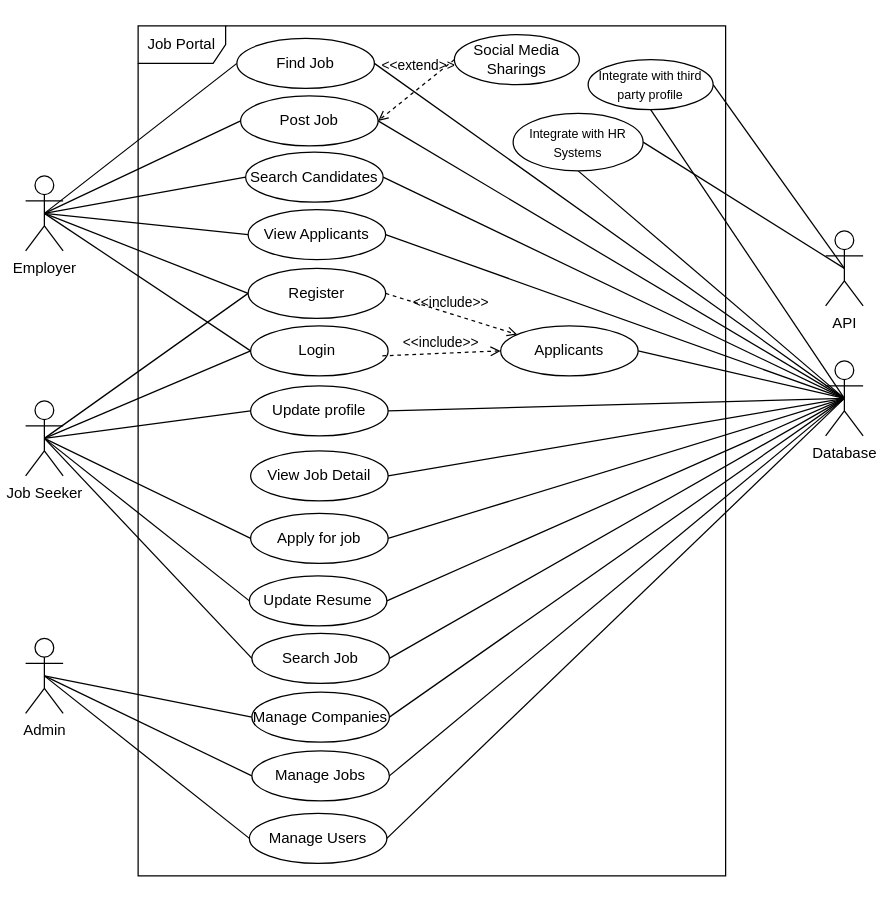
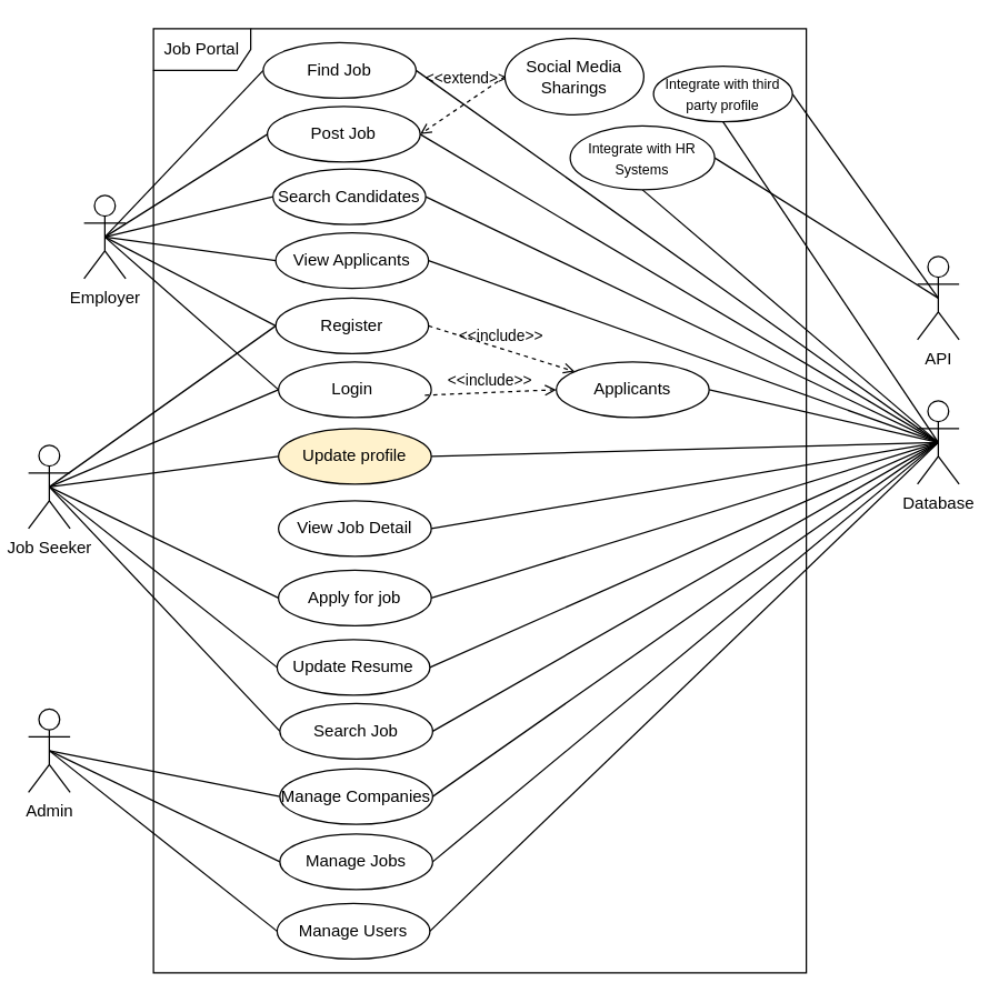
  <mxCell id="0" />
  <mxCell id="1" parent="0" />
  <mxCell id="2" style="rounded=0;orthogonalLoop=1;jettySize=auto;html=1;exitX=0.5;exitY=0.5;exitDx=0;exitDy=0;exitPerimeter=0;entryX=0;entryY=0.5;entryDx=0;entryDy=0;endArrow=none;endFill=0;" parent="1" source="8" target="20" edge="1"><mxGeometry relative="1" as="geometry" /></mxCell>
  <mxCell id="3" style="rounded=0;orthogonalLoop=1;jettySize=auto;html=1;exitX=0.5;exitY=0.5;exitDx=0;exitDy=0;exitPerimeter=0;entryX=0;entryY=0.5;entryDx=0;entryDy=0;endArrow=none;endFill=0;" parent="1" source="8" target="21" edge="1"><mxGeometry relative="1" as="geometry" /></mxCell>
  <mxCell id="4" style="rounded=0;orthogonalLoop=1;jettySize=auto;html=1;exitX=0.5;exitY=0.5;exitDx=0;exitDy=0;exitPerimeter=0;entryX=0;entryY=0.5;entryDx=0;entryDy=0;endArrow=none;endFill=0;" parent="1" source="8" target="22" edge="1"><mxGeometry relative="1" as="geometry" /></mxCell>
  <mxCell id="5" style="rounded=0;orthogonalLoop=1;jettySize=auto;html=1;exitX=0.5;exitY=0.5;exitDx=0;exitDy=0;exitPerimeter=0;entryX=0;entryY=0.5;entryDx=0;entryDy=0;endArrow=none;endFill=0;" parent="1" source="8" target="23" edge="1"><mxGeometry relative="1" as="geometry" /></mxCell>
  <mxCell id="6" style="rounded=0;orthogonalLoop=1;jettySize=auto;html=1;exitX=0.5;exitY=0.5;exitDx=0;exitDy=0;exitPerimeter=0;entryX=0;entryY=0.5;entryDx=0;entryDy=0;endArrow=none;endFill=0;" parent="1" source="8" target="32" edge="1"><mxGeometry relative="1" as="geometry" /></mxCell>
  <mxCell id="7" style="rounded=0;orthogonalLoop=1;jettySize=auto;html=1;exitX=0.5;exitY=0.5;exitDx=0;exitDy=0;exitPerimeter=0;entryX=0;entryY=0.5;entryDx=0;entryDy=0;endArrow=none;endFill=0;" parent="1" source="8" target="28" edge="1"><mxGeometry relative="1" as="geometry" /></mxCell>
- <mxCell id="8" value="Employer" style="shape=umlActor;verticalLabelPosition=bottom;verticalAlign=top;html=1;" parent="1" vertex="1"><mxGeometry x="20" y="140" width="30" height="60" as="geometry" /></mxCell>
+ <mxCell id="8" value="Employer" style="shape=umlActor;verticalLabelPosition=bottom;verticalAlign=top;html=1;" parent="1" vertex="1"><mxGeometry x="60" y="140" width="30" height="60" as="geometry" /></mxCell>
  <mxCell id="9" style="rounded=0;orthogonalLoop=1;jettySize=auto;html=1;exitX=0.5;exitY=0.5;exitDx=0;exitDy=0;exitPerimeter=0;entryX=0;entryY=0.5;entryDx=0;entryDy=0;endArrow=none;endFill=0;" parent="1" source="15" target="28" edge="1"><mxGeometry relative="1" as="geometry" /></mxCell>
  <mxCell id="10" style="rounded=0;orthogonalLoop=1;jettySize=auto;html=1;exitX=0.5;exitY=0.5;exitDx=0;exitDy=0;exitPerimeter=0;entryX=0;entryY=0.5;entryDx=0;entryDy=0;endArrow=none;endFill=0;" parent="1" source="15" target="29" edge="1"><mxGeometry relative="1" as="geometry" /></mxCell>
  <mxCell id="11" style="rounded=0;orthogonalLoop=1;jettySize=auto;html=1;exitX=0.5;exitY=0.5;exitDx=0;exitDy=0;exitPerimeter=0;entryX=0;entryY=0.5;entryDx=0;entryDy=0;endArrow=none;endFill=0;" parent="1" source="15" target="30" edge="1"><mxGeometry relative="1" as="geometry" /></mxCell>
  <mxCell id="12" style="rounded=0;orthogonalLoop=1;jettySize=auto;html=1;exitX=0.5;exitY=0.5;exitDx=0;exitDy=0;exitPerimeter=0;entryX=0;entryY=0.5;entryDx=0;entryDy=0;endArrow=none;endFill=0;" parent="1" source="15" target="31" edge="1"><mxGeometry relative="1" as="geometry" /></mxCell>
  <mxCell id="13" style="rounded=0;orthogonalLoop=1;jettySize=auto;html=1;exitX=0.5;exitY=0.5;exitDx=0;exitDy=0;exitPerimeter=0;entryX=0;entryY=0.5;entryDx=0;entryDy=0;endArrow=none;endFill=0;" parent="1" source="15" target="32" edge="1"><mxGeometry relative="1" as="geometry" /></mxCell>
  <mxCell id="14" style="rounded=0;orthogonalLoop=1;jettySize=auto;html=1;entryX=0;entryY=0.5;entryDx=0;entryDy=0;endArrow=none;endFill=0;exitX=0.5;exitY=0.5;exitDx=0;exitDy=0;exitPerimeter=0;" edge="1" parent="1" source="15" target="40"><mxGeometry relative="1" as="geometry" /></mxCell>
  <mxCell id="15" value="Job Seeker" style="shape=umlActor;verticalLabelPosition=bottom;verticalAlign=top;html=1;" parent="1" vertex="1"><mxGeometry x="20" y="320" width="30" height="60" as="geometry" /></mxCell>
  <mxCell id="16" style="rounded=0;orthogonalLoop=1;jettySize=auto;html=1;exitX=0.5;exitY=0.5;exitDx=0;exitDy=0;exitPerimeter=0;entryX=0;entryY=0.5;entryDx=0;entryDy=0;endArrow=none;endFill=0;" parent="1" source="19" target="25" edge="1"><mxGeometry relative="1" as="geometry" /></mxCell>
  <mxCell id="17" style="rounded=0;orthogonalLoop=1;jettySize=auto;html=1;exitX=0.5;exitY=0.5;exitDx=0;exitDy=0;exitPerimeter=0;entryX=0;entryY=0.5;entryDx=0;entryDy=0;endArrow=none;endFill=0;" parent="1" source="19" target="26" edge="1"><mxGeometry relative="1" as="geometry" /></mxCell>
  <mxCell id="18" style="rounded=0;orthogonalLoop=1;jettySize=auto;html=1;exitX=0.5;exitY=0.5;exitDx=0;exitDy=0;exitPerimeter=0;entryX=0;entryY=0.5;entryDx=0;entryDy=0;endArrow=none;endFill=0;" parent="1" source="19" target="27" edge="1"><mxGeometry relative="1" as="geometry" /></mxCell>
  <mxCell id="19" value="Admin" style="shape=umlActor;verticalLabelPosition=bottom;verticalAlign=top;html=1;" parent="1" vertex="1"><mxGeometry x="20" y="510" width="30" height="60" as="geometry" /></mxCell>
  <mxCell id="20" value="Find Job" style="ellipse;whiteSpace=wrap;html=1;" parent="1" vertex="1"><mxGeometry x="189" y="30" width="110" height="40" as="geometry" /></mxCell>
  <mxCell id="21" value="Post Job" style="ellipse;whiteSpace=wrap;html=1;" parent="1" vertex="1"><mxGeometry x="192" y="76" width="110" height="40" as="geometry" /></mxCell>
  <mxCell id="22" value="Search Candidates" style="ellipse;whiteSpace=wrap;html=1;" parent="1" vertex="1"><mxGeometry x="196" y="121" width="110" height="40" as="geometry" /></mxCell>
  <mxCell id="23" value="View Applicants" style="ellipse;whiteSpace=wrap;html=1;" parent="1" vertex="1"><mxGeometry x="198" y="167" width="110" height="40" as="geometry" /></mxCell>
  <mxCell id="24" value="Job Portal" style="shape=umlFrame;whiteSpace=wrap;html=1;pointerEvents=0;width=70;height=30;" parent="1" vertex="1"><mxGeometry x="110" y="20" width="470" height="680" as="geometry" /></mxCell>
  <mxCell id="25" value="Manage Companies" style="ellipse;whiteSpace=wrap;html=1;" parent="1" vertex="1"><mxGeometry x="201" y="553" width="110" height="40" as="geometry" /></mxCell>
  <mxCell id="26" value="Manage Jobs" style="ellipse;whiteSpace=wrap;html=1;" parent="1" vertex="1"><mxGeometry x="201" y="600" width="110" height="40" as="geometry" /></mxCell>
  <mxCell id="27" value="Manage Users" style="ellipse;whiteSpace=wrap;html=1;" parent="1" vertex="1"><mxGeometry x="199" y="650" width="110" height="40" as="geometry" /></mxCell>
  <mxCell id="28" value="Login&amp;nbsp;" style="ellipse;whiteSpace=wrap;html=1;" parent="1" vertex="1"><mxGeometry x="200" y="260" width="110" height="40" as="geometry" /></mxCell>
  <mxCell id="29" value="Apply for job" style="ellipse;whiteSpace=wrap;html=1;" parent="1" vertex="1"><mxGeometry x="200" y="410" width="110" height="40" as="geometry" /></mxCell>
  <mxCell id="30" value="Update Resume" style="ellipse;whiteSpace=wrap;html=1;" parent="1" vertex="1"><mxGeometry x="199" y="460" width="110" height="40" as="geometry" /></mxCell>
  <mxCell id="31" value="Search Job" style="ellipse;whiteSpace=wrap;html=1;" parent="1" vertex="1"><mxGeometry x="201" y="506" width="110" height="40" as="geometry" /></mxCell>
  <mxCell id="32" value="Register" style="ellipse;whiteSpace=wrap;html=1;" parent="1" vertex="1"><mxGeometry x="198" y="214" width="110" height="40" as="geometry" /></mxCell>
  <mxCell id="33" value="View Job Detail" style="ellipse;whiteSpace=wrap;html=1;" parent="1" vertex="1"><mxGeometry x="200" y="360" width="110" height="40" as="geometry" /></mxCell>
  <mxCell id="34" style="rounded=0;orthogonalLoop=1;jettySize=auto;html=1;exitX=0.5;exitY=0.5;exitDx=0;exitDy=0;exitPerimeter=0;entryX=1;entryY=0.5;entryDx=0;entryDy=0;endArrow=none;endFill=0;" parent="1" source="36" target="37" edge="1"><mxGeometry relative="1" as="geometry" /></mxCell>
  <mxCell id="35" style="rounded=0;orthogonalLoop=1;jettySize=auto;html=1;entryX=1;entryY=0.5;entryDx=0;entryDy=0;exitX=0.5;exitY=0.5;exitDx=0;exitDy=0;exitPerimeter=0;endArrow=none;endFill=0;" edge="1" parent="1" source="36" target="58"><mxGeometry relative="1" as="geometry" /></mxCell>
  <mxCell id="36" value="API" style="shape=umlActor;verticalLabelPosition=bottom;verticalAlign=top;html=1;" parent="1" vertex="1"><mxGeometry x="660" y="184" width="30" height="60" as="geometry" /></mxCell>
  <mxCell id="37" value="&lt;font style=&quot;font-size: 10px;&quot;&gt;Integrate with third party profile&lt;/font&gt;" style="ellipse;whiteSpace=wrap;html=1;" parent="1" vertex="1"><mxGeometry x="470" y="47" width="100" height="40" as="geometry" /></mxCell>
  <mxCell id="38" value="&amp;lt;&amp;lt;extend&amp;gt;&amp;gt;" style="html=1;verticalAlign=bottom;labelBackgroundColor=none;endArrow=open;endFill=0;dashed=1;rounded=0;exitX=0;exitY=0.5;exitDx=0;exitDy=0;entryX=1;entryY=0.5;entryDx=0;entryDy=0;" edge="1" parent="1" source="39" target="21"><mxGeometry x="-0.212" y="-7" width="160" relative="1" as="geometry"><mxPoint x="350" y="435" as="sourcePoint" /><mxPoint x="510" y="435" as="targetPoint" /><mxPoint as="offset" /></mxGeometry></mxCell>
- <mxCell id="39" value="Social Media Sharings" style="ellipse;whiteSpace=wrap;html=1;" vertex="1" parent="1"><mxGeometry x="363" y="27" width="100" height="40" as="geometry" /></mxCell>
- <mxCell id="40" value="Update profile" style="ellipse;whiteSpace=wrap;html=1;" vertex="1" parent="1"><mxGeometry x="200" y="308" width="110" height="40" as="geometry" /></mxCell>
+ <mxCell id="39" value="Social Media Sharings" style="ellipse;whiteSpace=wrap;html=1;" vertex="1" parent="1"><mxGeometry x="363" y="27" width="100" height="55" as="geometry" /></mxCell>
+ <mxCell id="40" value="Update profile" style="ellipse;whiteSpace=wrap;html=1;fillColor=#fff2cc;" vertex="1" parent="1"><mxGeometry x="200" y="308" width="110" height="40" as="geometry" /></mxCell>
  <mxCell id="41" style="rounded=0;orthogonalLoop=1;jettySize=auto;html=1;entryX=1;entryY=0.5;entryDx=0;entryDy=0;endArrow=none;endFill=0;exitX=0.5;exitY=0.5;exitDx=0;exitDy=0;exitPerimeter=0;" edge="1" parent="1" source="56" target="20"><mxGeometry relative="1" as="geometry" /></mxCell>
  <mxCell id="42" style="rounded=0;orthogonalLoop=1;jettySize=auto;html=1;entryX=1;entryY=0.5;entryDx=0;entryDy=0;endArrow=none;endFill=0;exitX=0.5;exitY=0.5;exitDx=0;exitDy=0;exitPerimeter=0;" edge="1" parent="1" source="56" target="21"><mxGeometry relative="1" as="geometry" /></mxCell>
  <mxCell id="43" style="rounded=0;orthogonalLoop=1;jettySize=auto;html=1;entryX=1;entryY=0.5;entryDx=0;entryDy=0;endArrow=none;endFill=0;exitX=0.5;exitY=0.5;exitDx=0;exitDy=0;exitPerimeter=0;" edge="1" parent="1" source="56" target="22"><mxGeometry relative="1" as="geometry" /></mxCell>
  <mxCell id="44" style="rounded=0;orthogonalLoop=1;jettySize=auto;html=1;entryX=1;entryY=0.5;entryDx=0;entryDy=0;endArrow=none;endFill=0;exitX=0.5;exitY=0.5;exitDx=0;exitDy=0;exitPerimeter=0;" edge="1" parent="1" source="56" target="23"><mxGeometry relative="1" as="geometry" /></mxCell>
  <mxCell id="45" style="rounded=0;orthogonalLoop=1;jettySize=auto;html=1;entryX=1;entryY=0.5;entryDx=0;entryDy=0;endArrow=none;endFill=0;exitX=0.5;exitY=0.5;exitDx=0;exitDy=0;exitPerimeter=0;" edge="1" parent="1" source="56" target="57"><mxGeometry relative="1" as="geometry" /></mxCell>
  <mxCell id="46" style="rounded=0;orthogonalLoop=1;jettySize=auto;html=1;entryX=1;entryY=0.5;entryDx=0;entryDy=0;endArrow=none;endFill=0;exitX=0.5;exitY=0.5;exitDx=0;exitDy=0;exitPerimeter=0;" edge="1" parent="1" source="56" target="40"><mxGeometry relative="1" as="geometry" /></mxCell>
  <mxCell id="47" style="rounded=0;orthogonalLoop=1;jettySize=auto;html=1;entryX=1;entryY=0.5;entryDx=0;entryDy=0;endArrow=none;endFill=0;exitX=0.5;exitY=0.5;exitDx=0;exitDy=0;exitPerimeter=0;" edge="1" parent="1" source="56" target="33"><mxGeometry relative="1" as="geometry" /></mxCell>
  <mxCell id="48" style="rounded=0;orthogonalLoop=1;jettySize=auto;html=1;entryX=1;entryY=0.5;entryDx=0;entryDy=0;endArrow=none;endFill=0;exitX=0.5;exitY=0.5;exitDx=0;exitDy=0;exitPerimeter=0;" edge="1" parent="1" source="56" target="29"><mxGeometry relative="1" as="geometry" /></mxCell>
  <mxCell id="49" style="rounded=0;orthogonalLoop=1;jettySize=auto;html=1;entryX=1;entryY=0.5;entryDx=0;entryDy=0;endArrow=none;endFill=0;exitX=0.5;exitY=0.5;exitDx=0;exitDy=0;exitPerimeter=0;" edge="1" parent="1" source="56" target="30"><mxGeometry relative="1" as="geometry" /></mxCell>
  <mxCell id="50" style="rounded=0;orthogonalLoop=1;jettySize=auto;html=1;entryX=1;entryY=0.5;entryDx=0;entryDy=0;endArrow=none;endFill=0;exitX=0.5;exitY=0.5;exitDx=0;exitDy=0;exitPerimeter=0;" edge="1" parent="1" source="56" target="31"><mxGeometry relative="1" as="geometry" /></mxCell>
  <mxCell id="51" style="rounded=0;orthogonalLoop=1;jettySize=auto;html=1;entryX=1;entryY=0.5;entryDx=0;entryDy=0;endArrow=none;endFill=0;exitX=0.5;exitY=0.5;exitDx=0;exitDy=0;exitPerimeter=0;" edge="1" parent="1" source="56" target="25"><mxGeometry relative="1" as="geometry" /></mxCell>
  <mxCell id="52" style="rounded=0;orthogonalLoop=1;jettySize=auto;html=1;entryX=1;entryY=0.5;entryDx=0;entryDy=0;endArrow=none;endFill=0;exitX=0.5;exitY=0.5;exitDx=0;exitDy=0;exitPerimeter=0;" edge="1" parent="1" source="56" target="26"><mxGeometry relative="1" as="geometry" /></mxCell>
  <mxCell id="53" style="rounded=0;orthogonalLoop=1;jettySize=auto;html=1;entryX=1;entryY=0.5;entryDx=0;entryDy=0;endArrow=none;endFill=0;exitX=0.5;exitY=0.5;exitDx=0;exitDy=0;exitPerimeter=0;" edge="1" parent="1" source="56" target="27"><mxGeometry relative="1" as="geometry" /></mxCell>
  <mxCell id="54" style="rounded=0;orthogonalLoop=1;jettySize=auto;html=1;entryX=0.5;entryY=1;entryDx=0;entryDy=0;endArrow=none;endFill=0;exitX=0.5;exitY=0.5;exitDx=0;exitDy=0;exitPerimeter=0;" edge="1" parent="1" source="56" target="58"><mxGeometry relative="1" as="geometry" /></mxCell>
  <mxCell id="55" style="rounded=0;orthogonalLoop=1;jettySize=auto;html=1;entryX=0.5;entryY=1;entryDx=0;entryDy=0;endArrow=none;endFill=0;exitX=0.5;exitY=0.5;exitDx=0;exitDy=0;exitPerimeter=0;" edge="1" parent="1" source="56" target="37"><mxGeometry relative="1" as="geometry" /></mxCell>
  <mxCell id="56" value="Database" style="shape=umlActor;verticalLabelPosition=bottom;verticalAlign=top;html=1;" vertex="1" parent="1"><mxGeometry x="660" y="288" width="30" height="60" as="geometry" /></mxCell>
  <mxCell id="57" value="Applicants" style="ellipse;whiteSpace=wrap;html=1;" vertex="1" parent="1"><mxGeometry x="400" y="260" width="110" height="40" as="geometry" /></mxCell>
  <mxCell id="58" value="&lt;font style=&quot;font-size: 10px;&quot;&gt;Integrate with HR Systems&lt;/font&gt;" style="ellipse;whiteSpace=wrap;html=1;" vertex="1" parent="1"><mxGeometry x="410" y="90" width="104" height="46" as="geometry" /></mxCell>
  <mxCell id="59" value="&amp;lt;&amp;lt;include&amp;gt;&amp;gt;" style="html=1;verticalAlign=bottom;labelBackgroundColor=none;endArrow=open;endFill=0;dashed=1;rounded=0;exitX=0.958;exitY=0.599;exitDx=0;exitDy=0;exitPerimeter=0;entryX=0;entryY=0.5;entryDx=0;entryDy=0;" edge="1" parent="1" source="28" target="57"><mxGeometry width="160" relative="1" as="geometry"><mxPoint x="380" y="270" as="sourcePoint" /><mxPoint x="540" y="270" as="targetPoint" /></mxGeometry></mxCell>
  <mxCell id="60" value="&amp;lt;&amp;lt;include&amp;gt;&amp;gt;" style="html=1;verticalAlign=bottom;labelBackgroundColor=none;endArrow=open;endFill=0;dashed=1;rounded=0;exitX=1;exitY=0.5;exitDx=0;exitDy=0;" edge="1" parent="1" source="32" target="57"><mxGeometry width="160" relative="1" as="geometry"><mxPoint x="380" y="270" as="sourcePoint" /><mxPoint x="540" y="270" as="targetPoint" /></mxGeometry></mxCell>
